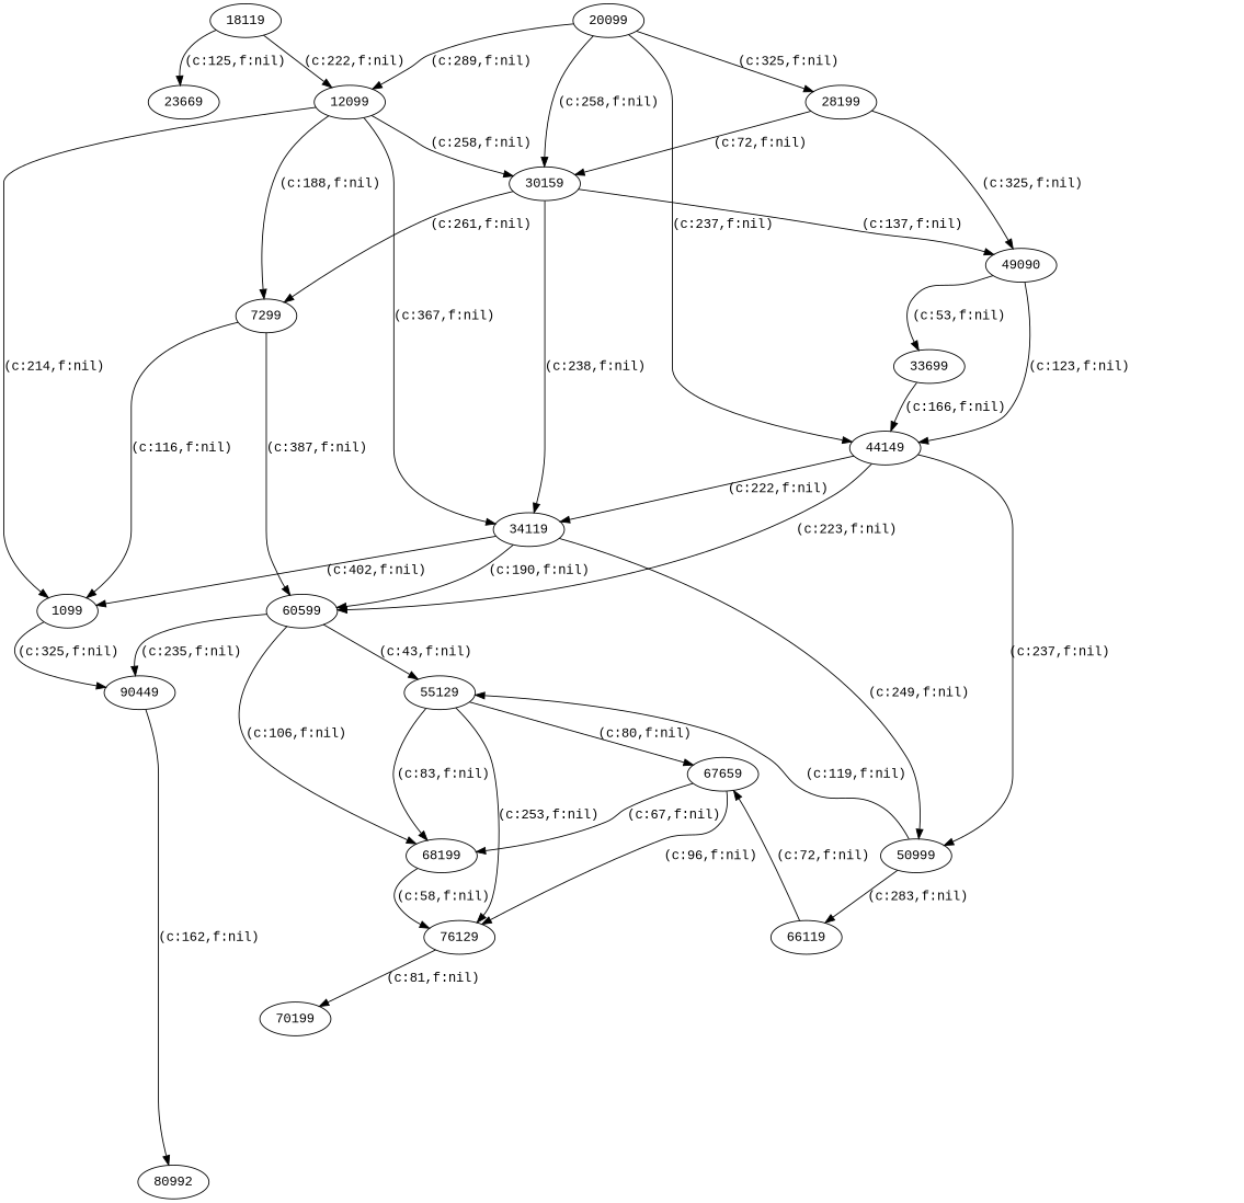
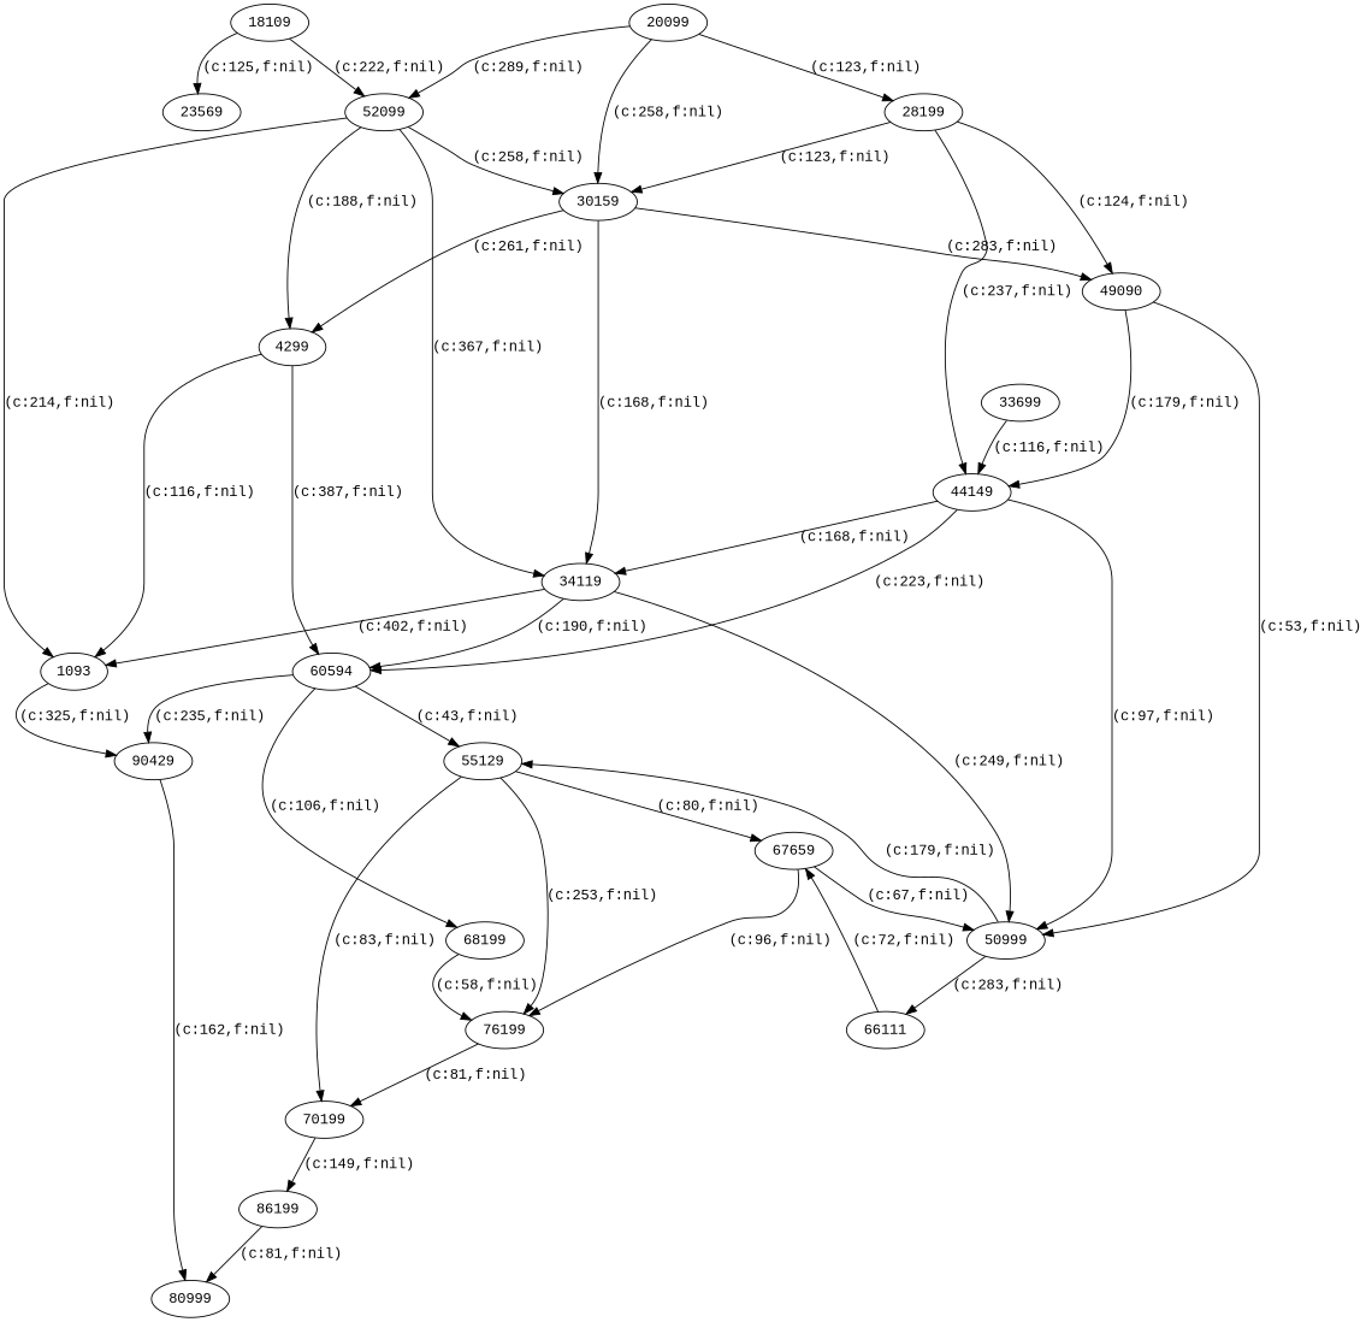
  digraph {
    fontname="Liberation Mono"
    node [fontname="Liberation Mono"]
    edge [fontname="Liberation Mono"]
-   1099
-   90449
-   80999 [label=80992]
-   76199 [label=76129]
+   1099 [label=1093]
+   90449 [label=90429]
+   80999
+   76199
    70199
-   4299 [label=7299]
-   60599
+   4299
+   60599 [label=60594]
    55129
    68199
    67659
-   12099
+   12099 [label=52099]
    30159
    34119
    49090
    50999
    44149
    33699
-   66119
-   18119
-   23569 [label=23669]
+   66119 [label=66111]
+   18119 [label=18109]
+   23569
    20099
    28199
+   86199
    1099 -> 90449 [label="(c:325,f:nil)"]
    90449 -> 80999 [label="(c:162,f:nil)"]
    76199 -> 70199 [label="(c:81,f:nil)"]
+   70199 -> 86199 [label="(c:149,f:nil)"]
    4299 -> 1099 [label="(c:116,f:nil)"]
    4299 -> 60599 [label="(c:387,f:nil)"]
    60599 -> 90449 [label="(c:235,f:nil)"]
    60599 -> 55129 [label="(c:43,f:nil)"]
    60599 -> 68199 [label="(c:106,f:nil)"]
    55129 -> 76199 [label="(c:253,f:nil)"]
-   55129 -> 68199 [label="(c:83,f:nil)"]
+   55129 -> 70199 [label="(c:83,f:nil)"]
    55129 -> 67659 [label="(c:80,f:nil)"]
    68199 -> 76199 [label="(c:58,f:nil)"]
    67659 -> 76199 [label="(c:96,f:nil)"]
-   67659 -> 68199 [label="(c:67,f:nil)"]
+   67659 -> 50999 [label="(c:67,f:nil)"]
    12099 -> 1099 [label="(c:214,f:nil)"]
    12099 -> 4299 [label="(c:188,f:nil)"]
    12099 -> 30159 [label="(c:258,f:nil)"]
    12099 -> 34119 [label="(c:367,f:nil)"]
    30159 -> 4299 [label="(c:261,f:nil)"]
-   30159 -> 34119 [label="(c:238,f:nil)"]
-   30159 -> 49090 [label="(c:137,f:nil)"]
+   30159 -> 34119 [label="(c:168,f:nil)"]
+   30159 -> 49090 [label="(c:283,f:nil)"]
    34119 -> 1099 [label="(c:402,f:nil)"]
    34119 -> 60599 [label="(c:190,f:nil)"]
    34119 -> 50999 [label="(c:249,f:nil)"]
-   49090 -> 44149 [label="(c:123,f:nil)"]
-   49090 -> 33699 [label="(c:53,f:nil)"]
-   50999 -> 55129 [label="(c:119,f:nil)"]
+   49090 -> 44149 [label="(c:179,f:nil)"]
+   49090 -> 50999 [label="(c:53,f:nil)"]
+   50999 -> 55129 [label="(c:179,f:nil)"]
    50999 -> 66119 [label="(c:283,f:nil)"]
    44149 -> 60599 [label="(c:223,f:nil)"]
-   44149 -> 34119 [label="(c:222,f:nil)"]
-   44149 -> 50999 [label="(c:237,f:nil)"]
-   33699 -> 44149 [label="(c:166,f:nil)"]
+   44149 -> 34119 [label="(c:168,f:nil)"]
+   44149 -> 50999 [label="(c:97,f:nil)"]
+   33699 -> 44149 [label="(c:116,f:nil)"]
    66119 -> 67659 [label="(c:72,f:nil)"]
    18119 -> 12099 [label="(c:222,f:nil)"]
    18119 -> 23569 [label="(c:125,f:nil)"]
    20099 -> 12099 [label="(c:289,f:nil)"]
    20099 -> 30159 [label="(c:258,f:nil)"]
-   20099 -> 28199 [label="(c:325,f:nil)"]
-   28199 -> 30159 [label="(c:72,f:nil)"]
-   28199 -> 49090 [label="(c:325,f:nil)"]
-   20099 -> 44149 [label="(c:237,f:nil)"]
+   20099 -> 28199 [label="(c:123,f:nil)"]
+   28199 -> 30159 [label="(c:123,f:nil)"]
+   28199 -> 49090 [label="(c:124,f:nil)"]
+   28199 -> 44149 [label="(c:237,f:nil)"]
+   86199 -> 80999 [label="(c:81,f:nil)"]
  }
